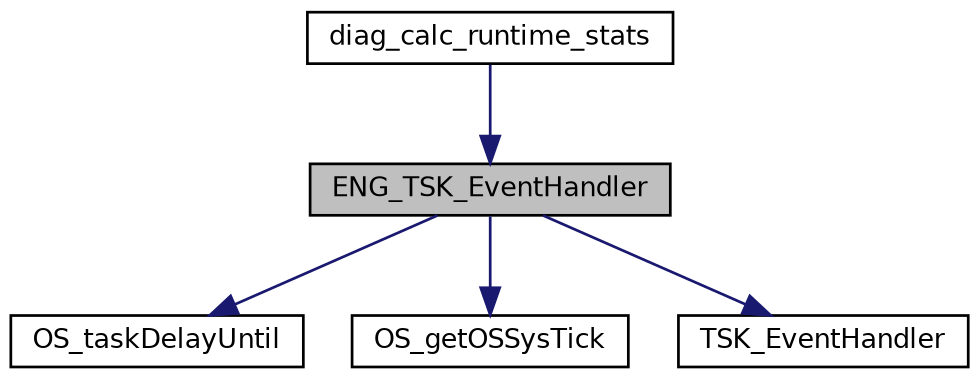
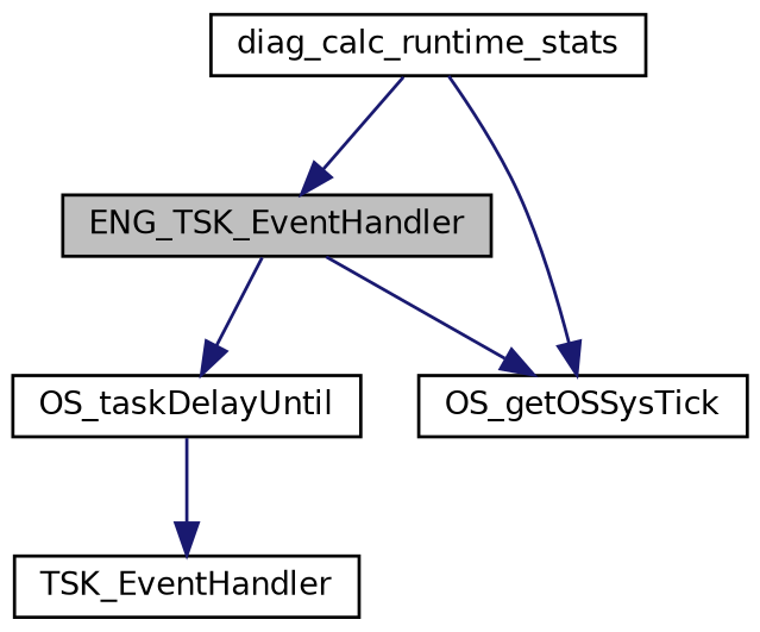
  digraph {
    rankdir=TB
    node [color=black fillcolor=white fontname=Helvetica fontsize=10 shape=record style=filled]
    edge [color=midnightblue fontname=Helvetica fontsize=10 labelfontname=Helvetica labelfontsize=10 style=solid]
    n1 [fillcolor=grey75 fontcolor=black height=0.2 label=ENG_TSK_EventHandler width=0.4]
    n2 [height=0.2 label=OS_taskDelayUntil width=0.4]
    n3 [height=0.2 label=OS_getOSSysTick width=0.4]
    n4 [height=0.2 label=TSK_EventHandler width=0.4]
    n5 [height=0.2 label=diag_calc_runtime_stats width=0.4]
    n1 -> n2
    n1 -> n3
-   n1 -> n4
+   n2 -> n4
    n5 -> n1
+   n5 -> n3
  }
